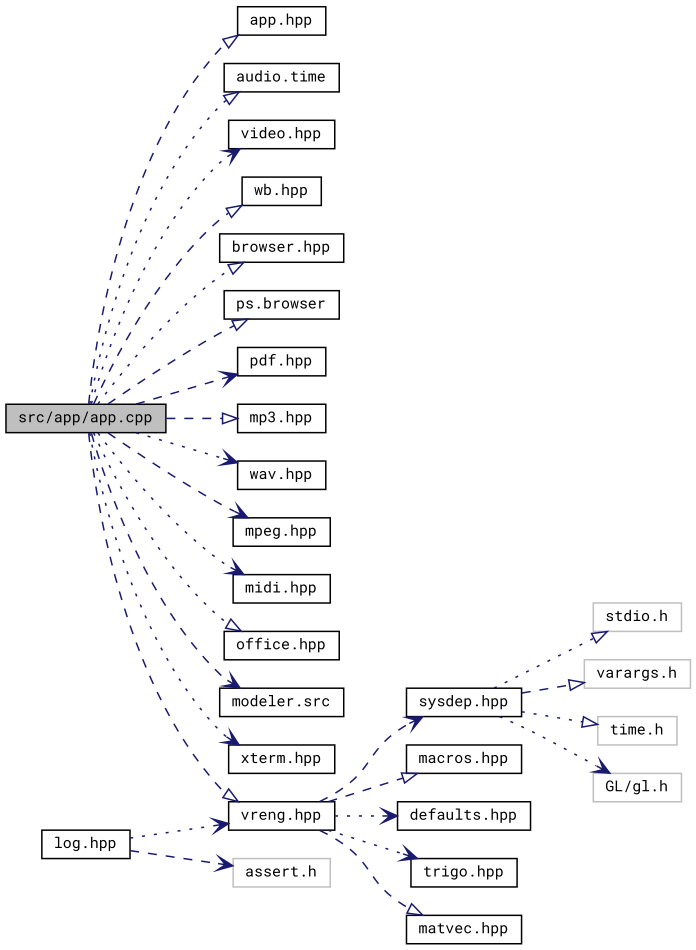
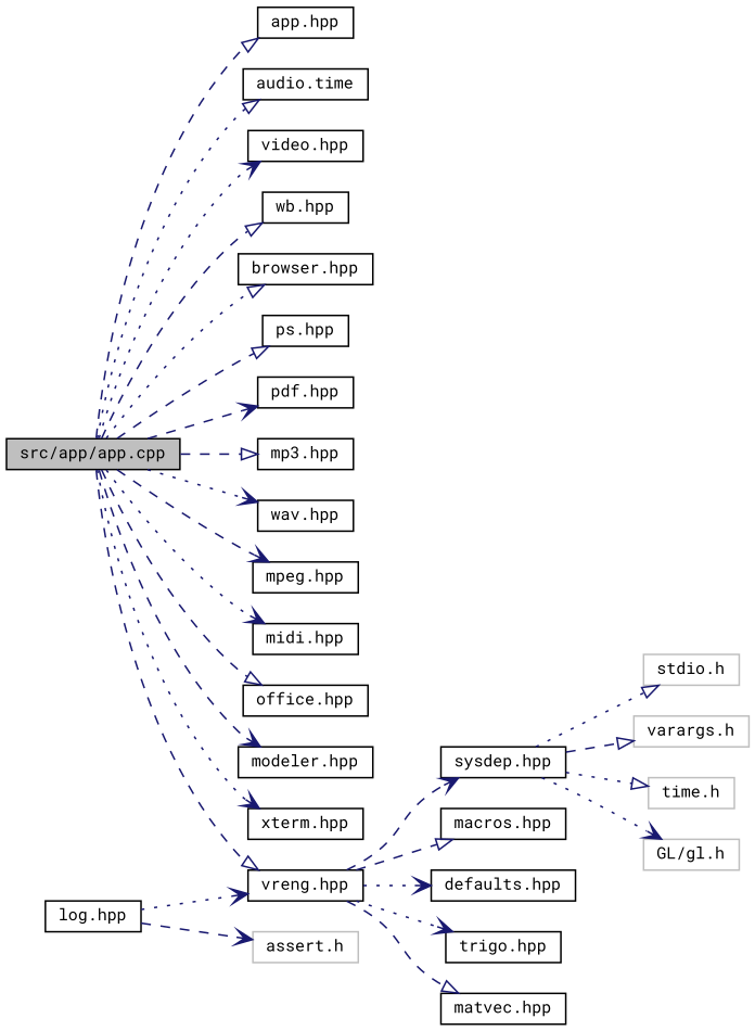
  digraph {
    fontname="Roboto Mono"
    rankdir=LR
    node [color=black fontname="Roboto Mono" fontsize=10 shape=record]
    edge [arrowhead=onormal color=midnightblue fontname="Roboto Mono" fontsize=10 labelfontname=FreeSans labelfontsize=10 style=dashed]
    n1 [fillcolor=grey75 fontcolor=black height=0.2 label="src/app/app.cpp" style=filled width=0.4]
    n2 [height=0.2 label="vreng.hpp" width=0.4]
    n3 [height=0.2 label="app.hpp" width=0.4]
    n4 [height=0.2 label="audio.time" width=0.4]
    n5 [height=0.2 label="video.hpp" width=0.4]
    n6 [height=0.2 label="wb.hpp" width=0.4]
    n7 [height=0.2 label="browser.hpp" width=0.4]
-   n8 [height=0.2 label="ps.browser" width=0.4]
+   n8 [height=0.2 label="ps.hpp" width=0.4]
    n9 [height=0.2 label="pdf.hpp" width=0.4]
    n10 [height=0.2 label="mp3.hpp" width=0.4]
    n11 [height=0.2 label="wav.hpp" width=0.4]
    n12 [height=0.2 label="mpeg.hpp" width=0.4]
    n13 [height=0.2 label="midi.hpp" width=0.4]
    n14 [height=0.2 label="office.hpp" width=0.4]
-   n15 [height=0.2 label="modeler.src" width=0.4]
+   n15 [height=0.2 label="modeler.hpp" width=0.4]
    n16 [height=0.2 label="xterm.hpp" width=0.4]
    n17 [height=0.2 label="sysdep.hpp" width=0.4]
    n18 [height=0.2 label="macros.hpp" width=0.4]
    n19 [height=0.2 label="defaults.hpp" width=0.4]
    n20 [height=0.2 label="trigo.hpp" width=0.4]
    n21 [height=0.2 label="matvec.hpp" width=0.4]
    n22 [color=grey75 height=0.2 label="stdio.h" width=0.4]
    n23 [color=grey75 height=0.2 label="varargs.h" width=0.4]
    n24 [color=grey75 height=0.2 label="time.h" width=0.4]
    n25 [color=grey75 height=0.2 label="GL/gl.h" width=0.4]
    n26 [height=0.2 label="log.hpp" width=0.4]
    n27 [color=grey75 height=0.2 label="assert.h" width=0.4]
    n1 -> n2
    n1 -> n3
    n1 -> n4 [style=dotted]
    n1 -> n5 [arrowhead=vee style=dotted]
    n1 -> n6
    n1 -> n7 [style=dotted]
    n1 -> n8
    n1 -> n9 [arrowhead=vee]
    n1 -> n10
    n1 -> n11 [arrowhead=vee style=dotted]
    n1 -> n12 [arrowhead=vee]
    n1 -> n13 [arrowhead=vee style=dotted]
-   n1 -> n14 [style=dotted]
+   n1 -> n14
    n1 -> n15 [arrowhead=vee]
    n1 -> n16 [arrowhead=vee style=dotted]
    n2 -> n17 [arrowhead=vee]
    n2 -> n18
    n2 -> n19 [arrowhead=vee style=dotted]
    n2 -> n20 [arrowhead=vee style=dotted]
    n2 -> n21
    n17 -> n22 [style=dotted]
    n17 -> n23
    n17 -> n24 [style=dotted]
    n17 -> n25 [arrowhead=vee style=dotted]
    n26 -> n2 [arrowhead=vee style=dotted]
    n26 -> n27 [arrowhead=vee]
  }
